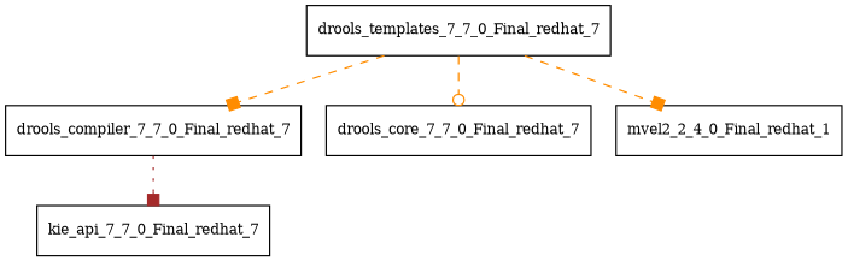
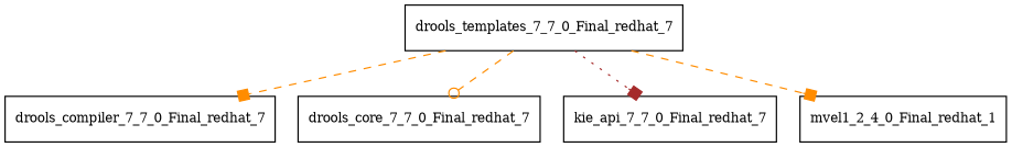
  digraph {
    node [fontsize=10.0 shape=box]
    edge [arrowhead=box color=darkorange style=dashed]
    drools_templates_7_7_0_Final_redhat_7
    drools_compiler_7_7_0_Final_redhat_7
    drools_core_7_7_0_Final_redhat_7
    kie_api_7_7_0_Final_redhat_7
-   mvel2_2_4_0_Final_redhat_1
+   mvel2_2_4_0_Final_redhat_1 [label=mvel1_2_4_0_Final_redhat_1]
    drools_templates_7_7_0_Final_redhat_7 -> drools_compiler_7_7_0_Final_redhat_7
    drools_templates_7_7_0_Final_redhat_7 -> drools_core_7_7_0_Final_redhat_7 [arrowhead=odot]
-   drools_compiler_7_7_0_Final_redhat_7 -> kie_api_7_7_0_Final_redhat_7 [color=brown style=dotted]
+   drools_templates_7_7_0_Final_redhat_7 -> kie_api_7_7_0_Final_redhat_7 [color=brown style=dotted]
    drools_templates_7_7_0_Final_redhat_7 -> mvel2_2_4_0_Final_redhat_1
  }
